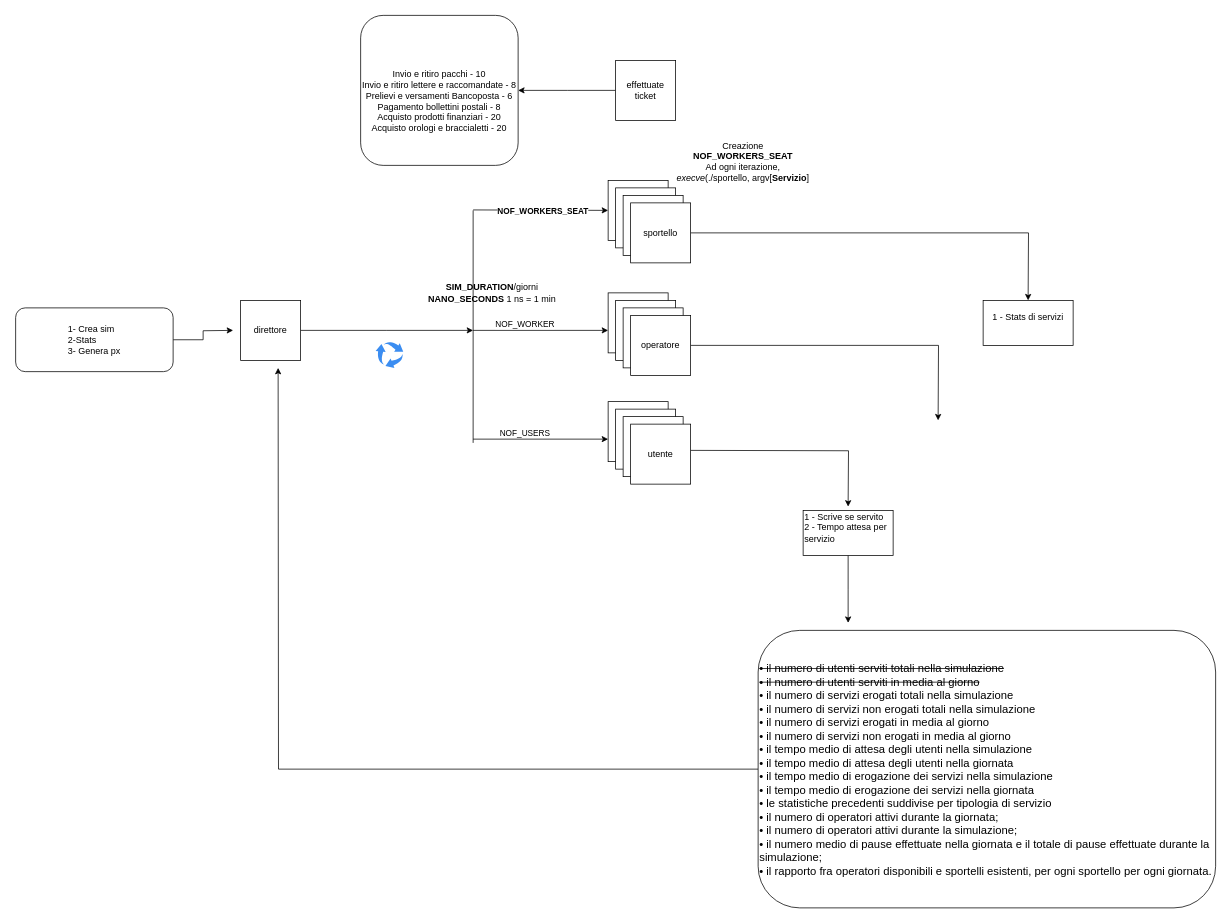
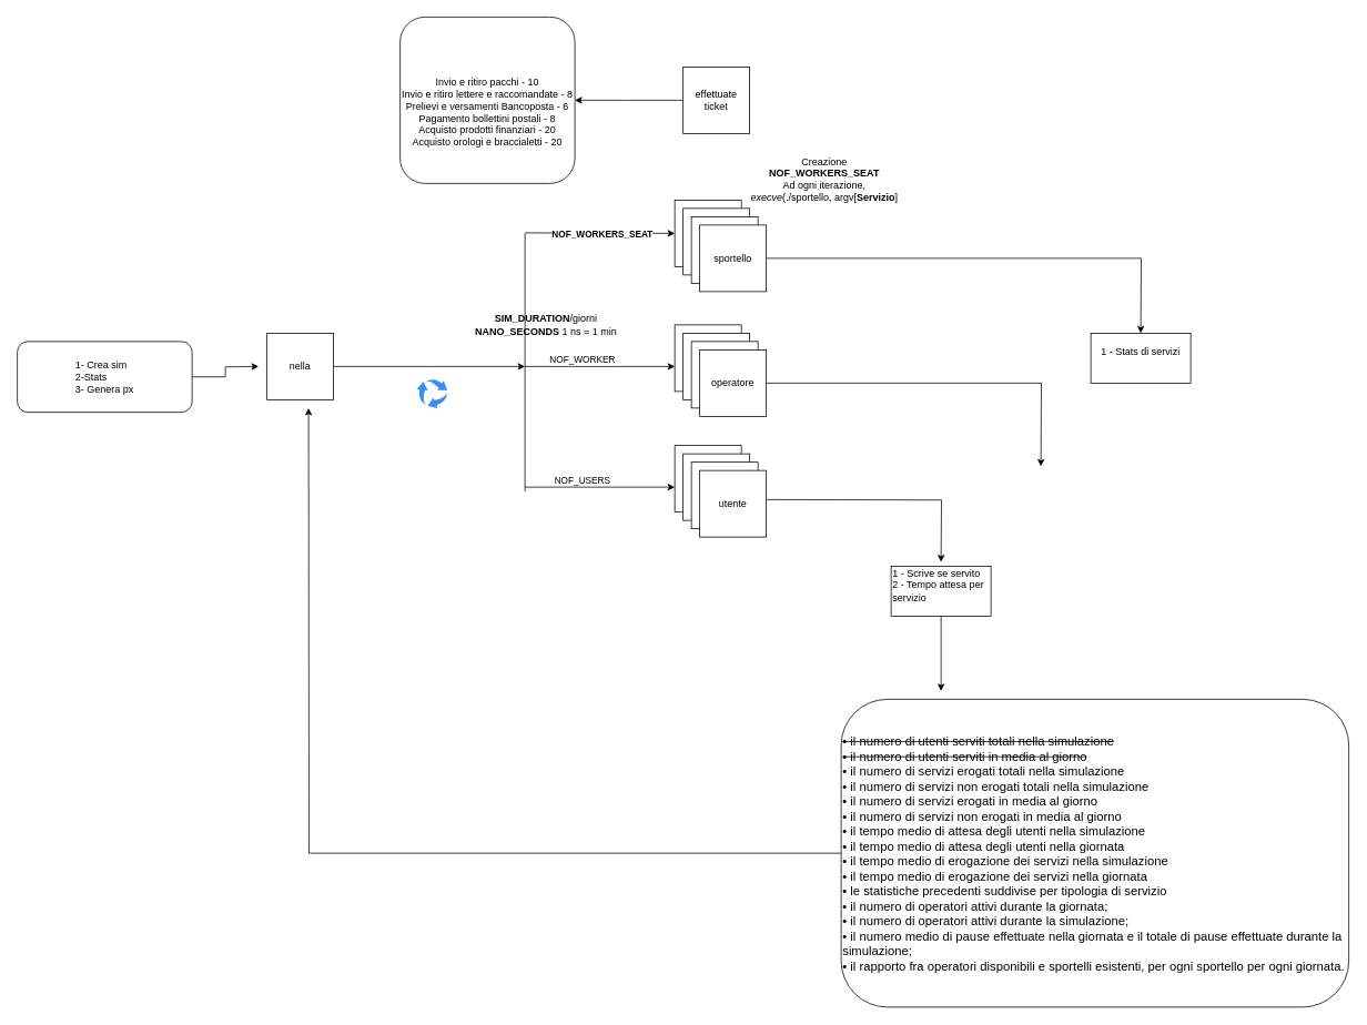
  <mxCell id="0" />
  <mxCell id="1" parent="0" />
  <mxCell id="2" style="edgeStyle=orthogonalEdgeStyle;rounded=0;orthogonalLoop=1;jettySize=auto;html=1;" edge="1" parent="1" source="3"><mxGeometry relative="1" as="geometry"><mxPoint x="630" y="440" as="targetPoint" /></mxGeometry></mxCell>
- <mxCell id="3" value="direttore" style="whiteSpace=wrap;html=1;aspect=fixed;" vertex="1" parent="1"><mxGeometry x="320" y="400" width="80" height="80" as="geometry" /></mxCell>
+ <mxCell id="3" value="nella" style="whiteSpace=wrap;html=1;aspect=fixed;" vertex="1" parent="1"><mxGeometry x="320" y="400" width="80" height="80" as="geometry" /></mxCell>
  <mxCell id="4" value="sportello" style="whiteSpace=wrap;html=1;aspect=fixed;" vertex="1" parent="1"><mxGeometry x="810" y="240" width="80" height="80" as="geometry" /></mxCell>
  <mxCell id="5" style="edgeStyle=orthogonalEdgeStyle;rounded=0;orthogonalLoop=1;jettySize=auto;html=1;" edge="1" parent="1" source="6"><mxGeometry relative="1" as="geometry"><mxPoint x="690" y="120" as="targetPoint" /></mxGeometry></mxCell>
  <mxCell id="6" value="effettuate&lt;br&gt;ticket" style="whiteSpace=wrap;html=1;aspect=fixed;" vertex="1" parent="1"><mxGeometry x="820" y="80" width="80" height="80" as="geometry" /></mxCell>
  <mxCell id="7" value="operatore" style="whiteSpace=wrap;html=1;aspect=fixed;" vertex="1" parent="1"><mxGeometry x="810" y="390" width="80" height="80" as="geometry" /></mxCell>
  <mxCell id="8" value="utente" style="whiteSpace=wrap;html=1;aspect=fixed;" vertex="1" parent="1"><mxGeometry x="810" y="535" width="80" height="80" as="geometry" /></mxCell>
  <mxCell id="9" style="edgeStyle=orthogonalEdgeStyle;rounded=0;orthogonalLoop=1;jettySize=auto;html=1;exitX=1;exitY=0.5;exitDx=0;exitDy=0;" edge="1" parent="1" source="10"><mxGeometry relative="1" as="geometry"><mxPoint x="310" y="440" as="targetPoint" /></mxGeometry></mxCell>
  <mxCell id="10" value="&lt;div align=&quot;left&quot;&gt;1- Crea sim&lt;br&gt;&lt;/div&gt;&lt;div align=&quot;left&quot;&gt;2-Stats&lt;/div&gt;&lt;div align=&quot;left&quot;&gt;3- Genera px&lt;br&gt;&lt;/div&gt;" style="rounded=1;whiteSpace=wrap;html=1;" vertex="1" parent="1"><mxGeometry x="20" y="410" width="210" height="85" as="geometry" /></mxCell>
  <mxCell id="11" value="sportello" style="whiteSpace=wrap;html=1;aspect=fixed;" vertex="1" parent="1"><mxGeometry x="820" y="250" width="80" height="80" as="geometry" /></mxCell>
  <mxCell id="12" value="sportello" style="whiteSpace=wrap;html=1;aspect=fixed;" vertex="1" parent="1"><mxGeometry x="830" y="260" width="80" height="80" as="geometry" /></mxCell>
  <mxCell id="13" style="edgeStyle=orthogonalEdgeStyle;rounded=0;orthogonalLoop=1;jettySize=auto;html=1;" edge="1" parent="1" source="14"><mxGeometry relative="1" as="geometry"><mxPoint x="1370" y="400" as="targetPoint" /></mxGeometry></mxCell>
  <mxCell id="14" value="sportello" style="whiteSpace=wrap;html=1;aspect=fixed;" vertex="1" parent="1"><mxGeometry x="840" y="270" width="80" height="80" as="geometry" /></mxCell>
  <mxCell id="15" value="operatore" style="whiteSpace=wrap;html=1;aspect=fixed;" vertex="1" parent="1"><mxGeometry x="820" y="400" width="80" height="80" as="geometry" /></mxCell>
  <mxCell id="16" value="operatore" style="whiteSpace=wrap;html=1;aspect=fixed;" vertex="1" parent="1"><mxGeometry x="830" y="410" width="80" height="80" as="geometry" /></mxCell>
  <mxCell id="17" style="edgeStyle=orthogonalEdgeStyle;rounded=0;orthogonalLoop=1;jettySize=auto;html=1;" edge="1" parent="1" source="18"><mxGeometry relative="1" as="geometry"><mxPoint x="1250" y="560" as="targetPoint" /></mxGeometry></mxCell>
  <mxCell id="18" value="operatore" style="whiteSpace=wrap;html=1;aspect=fixed;" vertex="1" parent="1"><mxGeometry x="840" y="420" width="80" height="80" as="geometry" /></mxCell>
  <mxCell id="19" value="utente" style="whiteSpace=wrap;html=1;aspect=fixed;" vertex="1" parent="1"><mxGeometry x="820" y="545" width="80" height="80" as="geometry" /></mxCell>
  <mxCell id="20" value="utente" style="whiteSpace=wrap;html=1;aspect=fixed;" vertex="1" parent="1"><mxGeometry x="830" y="555" width="80" height="80" as="geometry" /></mxCell>
  <mxCell id="21" style="edgeStyle=orthogonalEdgeStyle;rounded=0;orthogonalLoop=1;jettySize=auto;html=1;exitX=1;exitY=0.5;exitDx=0;exitDy=0;" edge="1" parent="1"><mxGeometry relative="1" as="geometry"><mxPoint x="1130" y="675" as="targetPoint" /><mxPoint x="920" y="600" as="sourcePoint" /></mxGeometry></mxCell>
  <mxCell id="22" value="utente" style="whiteSpace=wrap;html=1;aspect=fixed;" vertex="1" parent="1"><mxGeometry x="840" y="565" width="80" height="80" as="geometry" /></mxCell>
  <mxCell id="23" value="&lt;div align=&quot;left&quot;&gt;&lt;br&gt;&lt;/div&gt;&lt;div align=&quot;left&quot;&gt;&lt;br&gt;&lt;/div&gt;&lt;div align=&quot;center&quot;&gt;Invio e ritiro pacchi - 10&lt;br&gt;Invio e ritiro lettere e raccomandate - 8&lt;br&gt;Prelievi e versamenti Bancoposta - 6&lt;br&gt;Pagamento bollettini postali - 8&lt;br&gt;Acquisto prodotti finanziari - 20&lt;br&gt;Acquisto orologi e braccialetti - 20 &lt;br&gt;&lt;/div&gt;" style="rounded=1;whiteSpace=wrap;html=1;" vertex="1" parent="1"><mxGeometry x="480" y="20" width="210" height="200" as="geometry" /></mxCell>
  <mxCell id="24" value="" style="sketch=0;html=1;aspect=fixed;strokeColor=none;shadow=0;fillColor=#3B8DF1;verticalAlign=top;labelPosition=center;verticalLabelPosition=bottom;shape=mxgraph.gcp2.arrow_cycle" vertex="1" parent="1"><mxGeometry x="500" y="455" width="36.84" height="35" as="geometry" /></mxCell>
  <mxCell id="25" style="edgeStyle=orthogonalEdgeStyle;rounded=0;orthogonalLoop=1;jettySize=auto;html=1;" edge="1" parent="1" source="26"><mxGeometry relative="1" as="geometry"><mxPoint x="370" y="490" as="targetPoint" /></mxGeometry></mxCell>
  <mxCell id="26" value="&lt;div align=&quot;left&quot;&gt;&lt;font style=&quot;font-size: 15px;&quot;&gt;&lt;strike&gt;• il numero di utenti serviti totali nella simulazione&lt;/strike&gt;&lt;br&gt;&lt;strike&gt;• il numero di utenti serviti in media al giorno&lt;/strike&gt;&lt;br&gt;• il numero di servizi erogati totali nella simulazione&lt;br&gt;• il numero di servizi non erogati totali nella simulazione&lt;br&gt;• il numero di servizi erogati in media al giorno&lt;br&gt;• il numero di servizi non erogati in media al giorno&lt;br&gt;• il tempo medio di attesa degli utenti nella simulazione&lt;br&gt;• il tempo medio di attesa degli utenti nella giornata&lt;br&gt;• il tempo medio di erogazione dei servizi nella simulazione&lt;br&gt;• il tempo medio di erogazione dei servizi nella giornata&lt;br&gt;• le statistiche precedenti suddivise per tipologia di servizio&lt;br&gt;• il numero di operatori attivi durante la giornata;&lt;br&gt;• il numero di operatori attivi durante la simulazione;&lt;br&gt;• il numero medio di pause effettuate nella giornata e il totale di pause effettuate durante la simulazione;&lt;br&gt;• il rapporto fra operatori disponibili e sportelli esistenti, per ogni sportello per ogni giornata.&lt;/font&gt;&lt;/div&gt;" style="rounded=1;whiteSpace=wrap;html=1;align=left;" vertex="1" parent="1"><mxGeometry x="1010" y="840" width="610" height="370" as="geometry" /></mxCell>
  <mxCell id="27" style="edgeStyle=orthogonalEdgeStyle;rounded=0;orthogonalLoop=1;jettySize=auto;html=1;" edge="1" parent="1" source="28"><mxGeometry relative="1" as="geometry"><mxPoint x="1130" y="830" as="targetPoint" /></mxGeometry></mxCell>
  <mxCell id="28" value="&lt;div align=&quot;left&quot;&gt;1 - Scrive se servito&lt;br&gt;2 - Tempo attesa per servizio&lt;/div&gt;&lt;div align=&quot;left&quot;&gt;&lt;br&gt;&lt;/div&gt;" style="rounded=0;whiteSpace=wrap;html=1;align=left;" vertex="1" parent="1"><mxGeometry x="1070" y="680" width="120" height="60" as="geometry" /></mxCell>
  <mxCell id="29" value="1 - Stats di servizi&lt;div&gt;&lt;br/&gt;&lt;/div&gt;" style="rounded=0;whiteSpace=wrap;html=1;" vertex="1" parent="1"><mxGeometry x="1310" y="400" width="120" height="60" as="geometry" /></mxCell>
  <mxCell id="30" value="&lt;div&gt;&lt;b&gt;SIM_DURATION&lt;/b&gt;/giorni&lt;br&gt;&lt;/div&gt;&lt;div&gt;&lt;b&gt;NANO_SECONDS&lt;/b&gt; 1 ns = 1 min&lt;br&gt;&lt;/div&gt;" style="text;html=1;align=center;verticalAlign=middle;resizable=0;points=[];autosize=1;strokeColor=none;fillColor=none;" vertex="1" parent="1"><mxGeometry x="560" y="370" width="190" height="40" as="geometry" /></mxCell>
  <mxCell id="31" value="" style="endArrow=none;html=1;rounded=0;" edge="1" parent="1"><mxGeometry width="50" height="50" relative="1" as="geometry"><mxPoint x="630" y="590" as="sourcePoint" /><mxPoint x="630" y="280" as="targetPoint" /></mxGeometry></mxCell>
  <mxCell id="32" value="" style="endArrow=classic;html=1;rounded=0;entryX=0;entryY=0.5;entryDx=0;entryDy=0;" edge="1" parent="1" target="4"><mxGeometry width="50" height="50" relative="1" as="geometry"><mxPoint x="630" y="279.41" as="sourcePoint" /><mxPoint x="800" y="279" as="targetPoint" /></mxGeometry></mxCell>
  <mxCell id="33" value="&lt;b&gt;NOF_WORKERS_SEAT&lt;/b&gt;" style="edgeLabel;html=1;align=center;verticalAlign=middle;resizable=0;points=[];" vertex="1" connectable="0" parent="32"><mxGeometry x="0.331" y="-6" relative="1" as="geometry"><mxPoint x="-27" y="-5" as="offset" /></mxGeometry></mxCell>
  <mxCell id="34" value="" style="endArrow=classic;html=1;rounded=0;" edge="1" parent="1"><mxGeometry width="50" height="50" relative="1" as="geometry"><mxPoint x="630" y="440" as="sourcePoint" /><mxPoint x="810" y="440" as="targetPoint" /></mxGeometry></mxCell>
  <mxCell id="35" value="NOF_WORKER" style="edgeLabel;html=1;align=center;verticalAlign=middle;resizable=0;points=[];" vertex="1" connectable="0" parent="34"><mxGeometry x="-0.712" y="4" relative="1" as="geometry"><mxPoint x="42" y="-5" as="offset" /></mxGeometry></mxCell>
  <mxCell id="36" value="" style="endArrow=classic;html=1;rounded=0;" edge="1" parent="1"><mxGeometry width="50" height="50" relative="1" as="geometry"><mxPoint x="630" y="585" as="sourcePoint" /><mxPoint x="810" y="585" as="targetPoint" /></mxGeometry></mxCell>
  <mxCell id="37" value="NOF_USERS" style="edgeLabel;html=1;align=center;verticalAlign=middle;resizable=0;points=[];" vertex="1" connectable="0" parent="36"><mxGeometry x="-0.712" y="4" relative="1" as="geometry"><mxPoint x="42" y="-5" as="offset" /></mxGeometry></mxCell>
  <mxCell id="38" value="&lt;div align=&quot;center&quot;&gt;Creazione &lt;b&gt;NOF_WORKERS_SEAT&lt;/b&gt;&lt;br&gt;Ad ogni iterazione, &lt;i&gt;execve&lt;/i&gt;(./sportello, argv[&lt;b&gt;Servizio&lt;/b&gt;]&lt;/div&gt;" style="text;html=1;whiteSpace=wrap;overflow=hidden;rounded=0;align=center;" vertex="1" parent="1"><mxGeometry x="900" y="180" width="180" height="70" as="geometry" /></mxCell>
